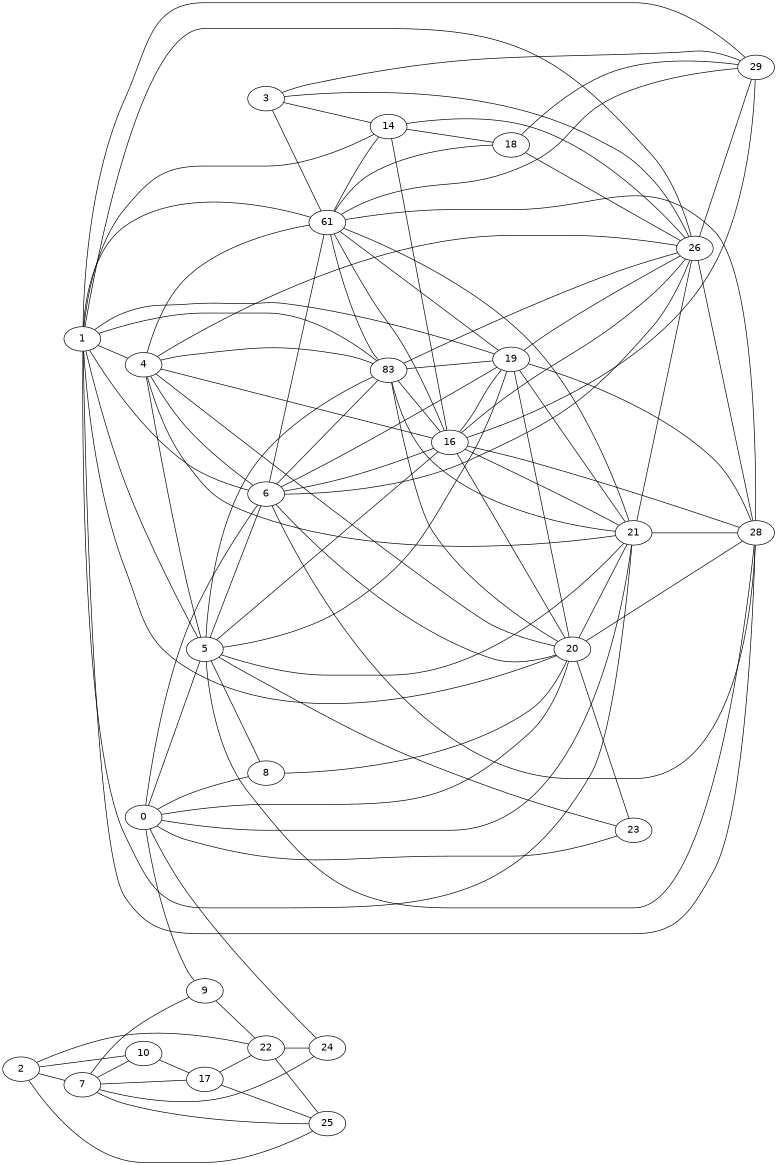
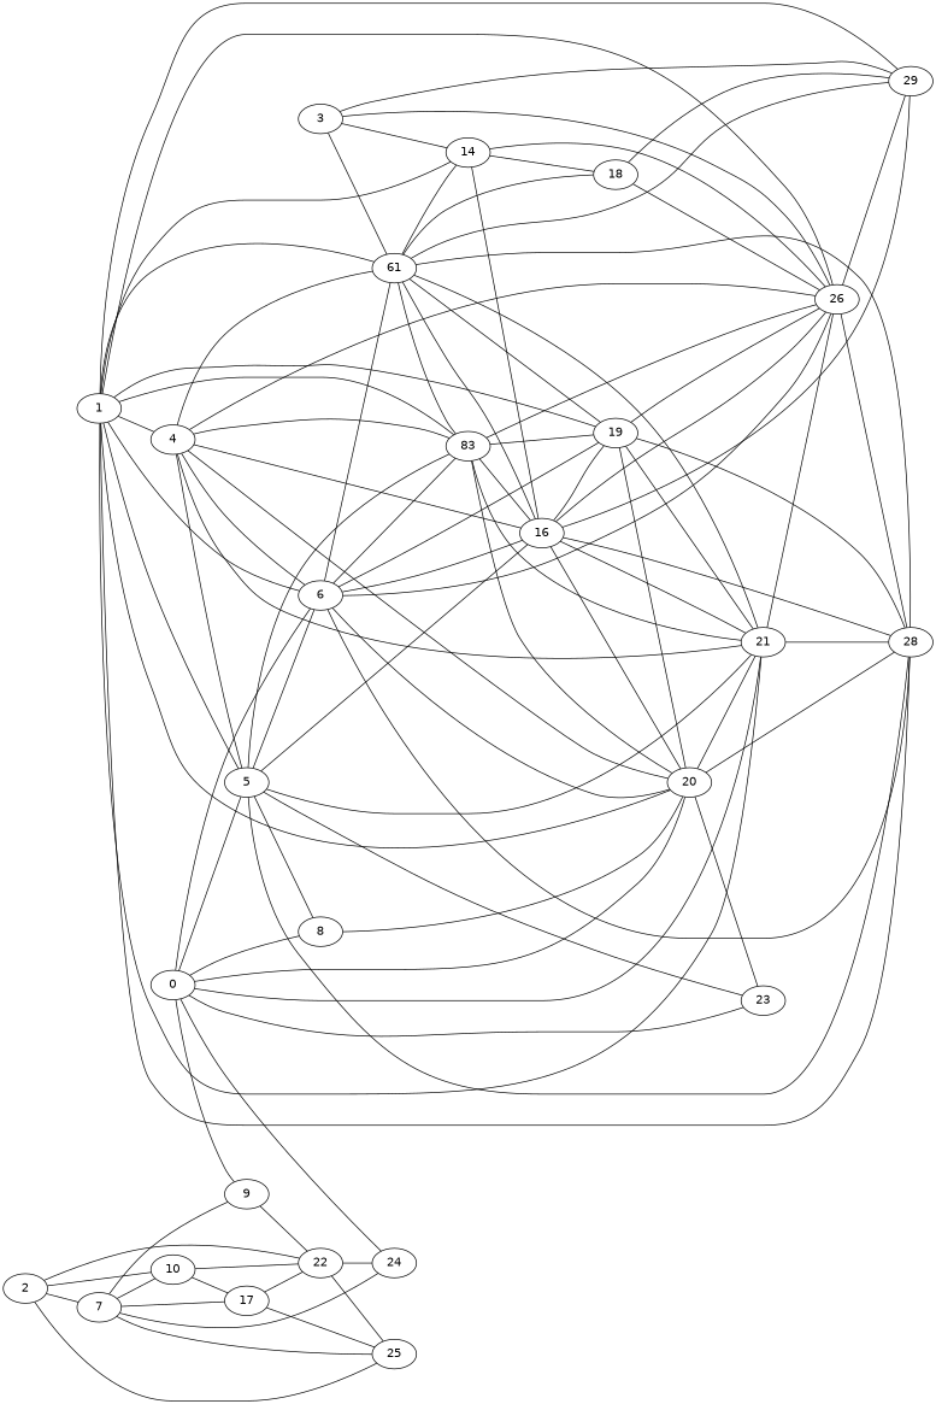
  digraph {
    fontname="DejaVu Sans"
    rankdir=LR
    node [fontname="DejaVu Sans"]
    edge [arrowhead=both fontname="DejaVu Sans"]
    0
    5
    6
    8
    9
    20
    21
    23
    24
    n10 [label=83]
    19
    28
    16
    n14 [label=61]
    26
    22
    29
    14
    18
    25
    1
    4
    2
    7
    10
    17
    3
    0 -> 5
    0 -> 6
    0 -> 8
    0 -> 9
    0 -> 20
    0 -> 21
    0 -> 23
    0 -> 24
    5 -> 6
    5 -> 8
    5 -> 21
    5 -> 23
    5 -> n10
-   5 -> 19
    5 -> 28
    5 -> 16
    6 -> 20
    6 -> n10
    6 -> 19
    6 -> 28
    6 -> 16
    6 -> n14
    6 -> 26
    8 -> 20
    9 -> 22
    20 -> 21
    20 -> 23
    20 -> 28
    21 -> 28
    21 -> 26
    n10 -> 20
    n10 -> 21
    n10 -> 19
    n10 -> 16
    n10 -> 26
    19 -> 20
    19 -> 21
    19 -> 28
    19 -> 26
    16 -> 20
    16 -> 21
    16 -> 19
    16 -> 28
    16 -> 26
    16 -> 29
    n14 -> 21
    n14 -> n10
    n14 -> 19
    n14 -> 28
    n14 -> 16
    n14 -> 29
    n14 -> 14
    n14 -> 18
    26 -> 28
    26 -> 29
    22 -> 24
    22 -> 25
    14 -> 16
    14 -> 26
    14 -> 18
    18 -> 26
    18 -> 29
    1 -> 5
    1 -> 6
    1 -> 20
    1 -> 21
    1 -> n10
    1 -> 19
    1 -> 28
    1 -> n14
    1 -> 26
    1 -> 29
    1 -> 14
    1 -> 4
    4 -> 5
    4 -> 6
    4 -> 20
    4 -> 21
    4 -> n10
    4 -> 16
    4 -> n14
    4 -> 26
    2 -> 22
    2 -> 25
    2 -> 7
    2 -> 10
    7 -> 9
    7 -> 24
    7 -> 25
    7 -> 10
    7 -> 17
+   10 -> 22
    10 -> 17
    17 -> 22
    17 -> 25
    3 -> n14
    3 -> 26
    3 -> 29
    3 -> 14
  }
